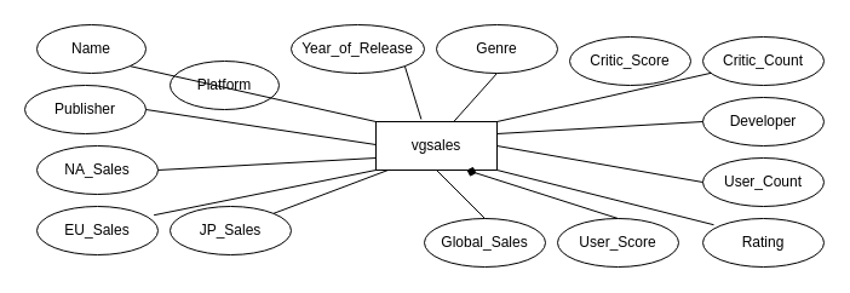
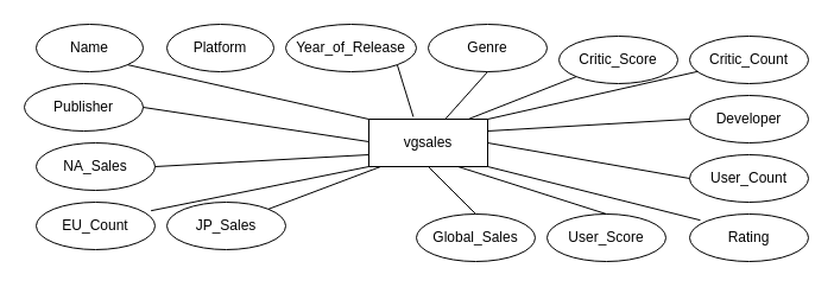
  <mxCell id="0" />
  <mxCell id="1" parent="0" />
  <mxCell id="2" value="vgsales" style="whiteSpace=wrap;html=1;align=center;" parent="1" vertex="1"><mxGeometry x="310" y="100" width="100" height="40" as="geometry" /></mxCell>
  <mxCell id="3" value="Name" style="ellipse;whiteSpace=wrap;html=1;align=center;" parent="1" vertex="1"><mxGeometry x="30" y="20" width="90" height="40" as="geometry" /></mxCell>
- <mxCell id="4" value="Platform" style="ellipse;whiteSpace=wrap;html=1;align=center;" parent="1" vertex="1"><mxGeometry x="140" y="50" width="90" height="40" as="geometry" /></mxCell>
+ <mxCell id="4" value="Platform" style="ellipse;whiteSpace=wrap;html=1;align=center;" parent="1" vertex="1"><mxGeometry x="140" y="20" width="90" height="40" as="geometry" /></mxCell>
  <mxCell id="5" value="Year_of_Release" style="ellipse;whiteSpace=wrap;html=1;align=center;" parent="1" vertex="1"><mxGeometry x="240" y="20" width="110" height="40" as="geometry" /></mxCell>
  <mxCell id="6" value="Genre" style="ellipse;whiteSpace=wrap;html=1;align=center;" parent="1" vertex="1"><mxGeometry x="360" y="20" width="100" height="40" as="geometry" /></mxCell>
  <mxCell id="7" value="Publisher" style="ellipse;whiteSpace=wrap;html=1;align=center;" vertex="1" parent="1"><mxGeometry x="20" y="70" width="100" height="40" as="geometry" /></mxCell>
  <mxCell id="8" value="NA_Sales" style="ellipse;whiteSpace=wrap;html=1;align=center;" vertex="1" parent="1"><mxGeometry x="30" y="120" width="100" height="40" as="geometry" /></mxCell>
- <mxCell id="9" value="EU_Sales" style="ellipse;whiteSpace=wrap;html=1;align=center;" vertex="1" parent="1"><mxGeometry x="30" y="170" width="100" height="40" as="geometry" /></mxCell>
+ <mxCell id="9" value="EU_Count" style="ellipse;whiteSpace=wrap;html=1;align=center;" vertex="1" parent="1"><mxGeometry x="30" y="170" width="100" height="40" as="geometry" /></mxCell>
  <mxCell id="10" value="JP_Sales" style="ellipse;whiteSpace=wrap;html=1;align=center;" vertex="1" parent="1"><mxGeometry x="140" y="170" width="100" height="40" as="geometry" /></mxCell>
  <mxCell id="11" value="Global_Sales" style="ellipse;whiteSpace=wrap;html=1;align=center;" vertex="1" parent="1"><mxGeometry x="350" y="180" width="100" height="40" as="geometry" /></mxCell>
  <mxCell id="12" value="Critic_Score" style="ellipse;whiteSpace=wrap;html=1;align=center;" vertex="1" parent="1"><mxGeometry x="470" y="30" width="100" height="40" as="geometry" /></mxCell>
  <mxCell id="13" value="Critic_Count" style="ellipse;whiteSpace=wrap;html=1;align=center;" vertex="1" parent="1"><mxGeometry x="580" y="30" width="100" height="40" as="geometry" /></mxCell>
  <mxCell id="14" value="User_Score" style="ellipse;whiteSpace=wrap;html=1;align=center;" vertex="1" parent="1"><mxGeometry x="460" y="180" width="100" height="40" as="geometry" /></mxCell>
  <mxCell id="15" value="User_Count" style="ellipse;whiteSpace=wrap;html=1;align=center;" vertex="1" parent="1"><mxGeometry x="580" y="130" width="100" height="40" as="geometry" /></mxCell>
  <mxCell id="16" value="Developer" style="ellipse;whiteSpace=wrap;html=1;align=center;" vertex="1" parent="1"><mxGeometry x="580" y="80" width="100" height="40" as="geometry" /></mxCell>
  <mxCell id="17" value="Rating" style="ellipse;whiteSpace=wrap;html=1;align=center;" vertex="1" parent="1"><mxGeometry x="580" y="180" width="100" height="40" as="geometry" /></mxCell>
  <mxCell id="18" value="" style="endArrow=none;html=1;rounded=0;exitX=1;exitY=0.5;exitDx=0;exitDy=0;" edge="1" parent="1" source="7"><mxGeometry relative="1" as="geometry"><mxPoint x="150" y="119" as="sourcePoint" /><mxPoint x="310" y="119" as="targetPoint" /></mxGeometry></mxCell>
  <mxCell id="19" value="" style="endArrow=none;html=1;rounded=0;exitX=1;exitY=1;exitDx=0;exitDy=0;entryX=0;entryY=0;entryDx=0;entryDy=0;" edge="1" parent="1" source="3" target="2"><mxGeometry relative="1" as="geometry"><mxPoint x="130" y="100" as="sourcePoint" /><mxPoint x="320" y="129" as="targetPoint" /><Array as="points" /></mxGeometry></mxCell>
  <mxCell id="20" value="" style="endArrow=none;html=1;rounded=0;exitX=1;exitY=0.5;exitDx=0;exitDy=0;entryX=0;entryY=0.75;entryDx=0;entryDy=0;" edge="1" parent="1" source="8" target="2"><mxGeometry relative="1" as="geometry"><mxPoint x="130" y="117.072" as="sourcePoint" /><mxPoint x="333.18" y="162.93" as="targetPoint" /><Array as="points" /></mxGeometry></mxCell>
  <mxCell id="21" value="" style="endArrow=none;html=1;rounded=0;exitX=0.966;exitY=0.18;exitDx=0;exitDy=0;exitPerimeter=0;" edge="1" parent="1" source="9"><mxGeometry relative="1" as="geometry"><mxPoint x="140" y="150" as="sourcePoint" /><mxPoint x="310" y="140" as="targetPoint" /><Array as="points" /></mxGeometry></mxCell>
  <mxCell id="22" value="" style="endArrow=none;html=1;rounded=0;exitX=1;exitY=0;exitDx=0;exitDy=0;" edge="1" parent="1" source="10"><mxGeometry relative="1" as="geometry"><mxPoint x="136.6" y="187.2" as="sourcePoint" /><mxPoint x="320" y="140" as="targetPoint" /><Array as="points" /></mxGeometry></mxCell>
  <mxCell id="23" value="" style="endArrow=none;html=1;rounded=0;exitX=0.5;exitY=0;exitDx=0;exitDy=0;entryX=0.5;entryY=1;entryDx=0;entryDy=0;" edge="1" parent="1" source="11" target="2"><mxGeometry relative="1" as="geometry"><mxPoint x="305" y="190" as="sourcePoint" /><mxPoint x="360.6" y="150.4" as="targetPoint" /><Array as="points" /></mxGeometry></mxCell>
- <mxCell id="24" value="" style="endArrow=diamond;html=1;rounded=0;exitX=0.5;exitY=0;exitDx=0;exitDy=0;entryX=0.75;entryY=1;entryDx=0;entryDy=0;" edge="1" parent="1" source="14" target="2"><mxGeometry relative="1" as="geometry"><mxPoint x="410" y="190" as="sourcePoint" /><mxPoint x="370" y="150" as="targetPoint" /><Array as="points" /></mxGeometry></mxCell>
+ <mxCell id="24" value="" style="endArrow=none;html=1;rounded=0;exitX=0.5;exitY=0;exitDx=0;exitDy=0;entryX=0.75;entryY=1;entryDx=0;entryDy=0;" edge="1" parent="1" source="14" target="2"><mxGeometry relative="1" as="geometry"><mxPoint x="410" y="190" as="sourcePoint" /><mxPoint x="370" y="150" as="targetPoint" /><Array as="points" /></mxGeometry></mxCell>
  <mxCell id="25" value="" style="endArrow=none;html=1;rounded=0;exitX=0.09;exitY=0.13;exitDx=0;exitDy=0;entryX=1;entryY=1;entryDx=0;entryDy=0;exitPerimeter=0;" edge="1" parent="1" source="17" target="2"><mxGeometry relative="1" as="geometry"><mxPoint x="520" y="190" as="sourcePoint" /><mxPoint x="395" y="150" as="targetPoint" /><Array as="points" /></mxGeometry></mxCell>
  <mxCell id="26" value="" style="endArrow=none;html=1;rounded=0;exitX=0;exitY=0.5;exitDx=0;exitDy=0;entryX=1;entryY=0.5;entryDx=0;entryDy=0;" edge="1" parent="1" source="15" target="2"><mxGeometry relative="1" as="geometry"><mxPoint x="599" y="195.2" as="sourcePoint" /><mxPoint x="420" y="150" as="targetPoint" /><Array as="points" /></mxGeometry></mxCell>
  <mxCell id="27" value="" style="endArrow=none;html=1;rounded=0;exitX=0;exitY=0.5;exitDx=0;exitDy=0;entryX=1;entryY=0.25;entryDx=0;entryDy=0;" edge="1" parent="1" source="16" target="2"><mxGeometry relative="1" as="geometry"><mxPoint x="590" y="160" as="sourcePoint" /><mxPoint x="420" y="130" as="targetPoint" /><Array as="points" /></mxGeometry></mxCell>
  <mxCell id="28" value="" style="endArrow=none;html=1;rounded=0;entryX=1;entryY=0;entryDx=0;entryDy=0;" edge="1" parent="1" source="13" target="2"><mxGeometry relative="1" as="geometry"><mxPoint x="590" y="110" as="sourcePoint" /><mxPoint x="420" y="120" as="targetPoint" /><Array as="points" /></mxGeometry></mxCell>
+ <mxCell id="29" value="" style="endArrow=none;html=1;rounded=0;entryX=0.846;entryY=-0.01;entryDx=0;entryDy=0;entryPerimeter=0;exitX=0;exitY=1;exitDx=0;exitDy=0;" edge="1" parent="1" source="12" target="2"><mxGeometry relative="1" as="geometry"><mxPoint x="596.527" y="69.88" as="sourcePoint" /><mxPoint x="420" y="110" as="targetPoint" /><Array as="points" /></mxGeometry></mxCell>
  <mxCell id="30" value="" style="endArrow=none;html=1;rounded=0;entryX=0.646;entryY=-0.01;entryDx=0;entryDy=0;entryPerimeter=0;exitX=0.5;exitY=1;exitDx=0;exitDy=0;" edge="1" parent="1" source="6" target="2"><mxGeometry relative="1" as="geometry"><mxPoint x="494.645" y="74.142" as="sourcePoint" /><mxPoint x="404.6" y="109.6" as="targetPoint" /><Array as="points" /></mxGeometry></mxCell>
  <mxCell id="31" value="" style="endArrow=none;html=1;rounded=0;entryX=0.374;entryY=-0.05;entryDx=0;entryDy=0;entryPerimeter=0;exitX=1;exitY=1;exitDx=0;exitDy=0;" edge="1" parent="1" source="5" target="2"><mxGeometry relative="1" as="geometry"><mxPoint x="420" y="70" as="sourcePoint" /><mxPoint x="384.6" y="109.6" as="targetPoint" /><Array as="points" /></mxGeometry></mxCell>
